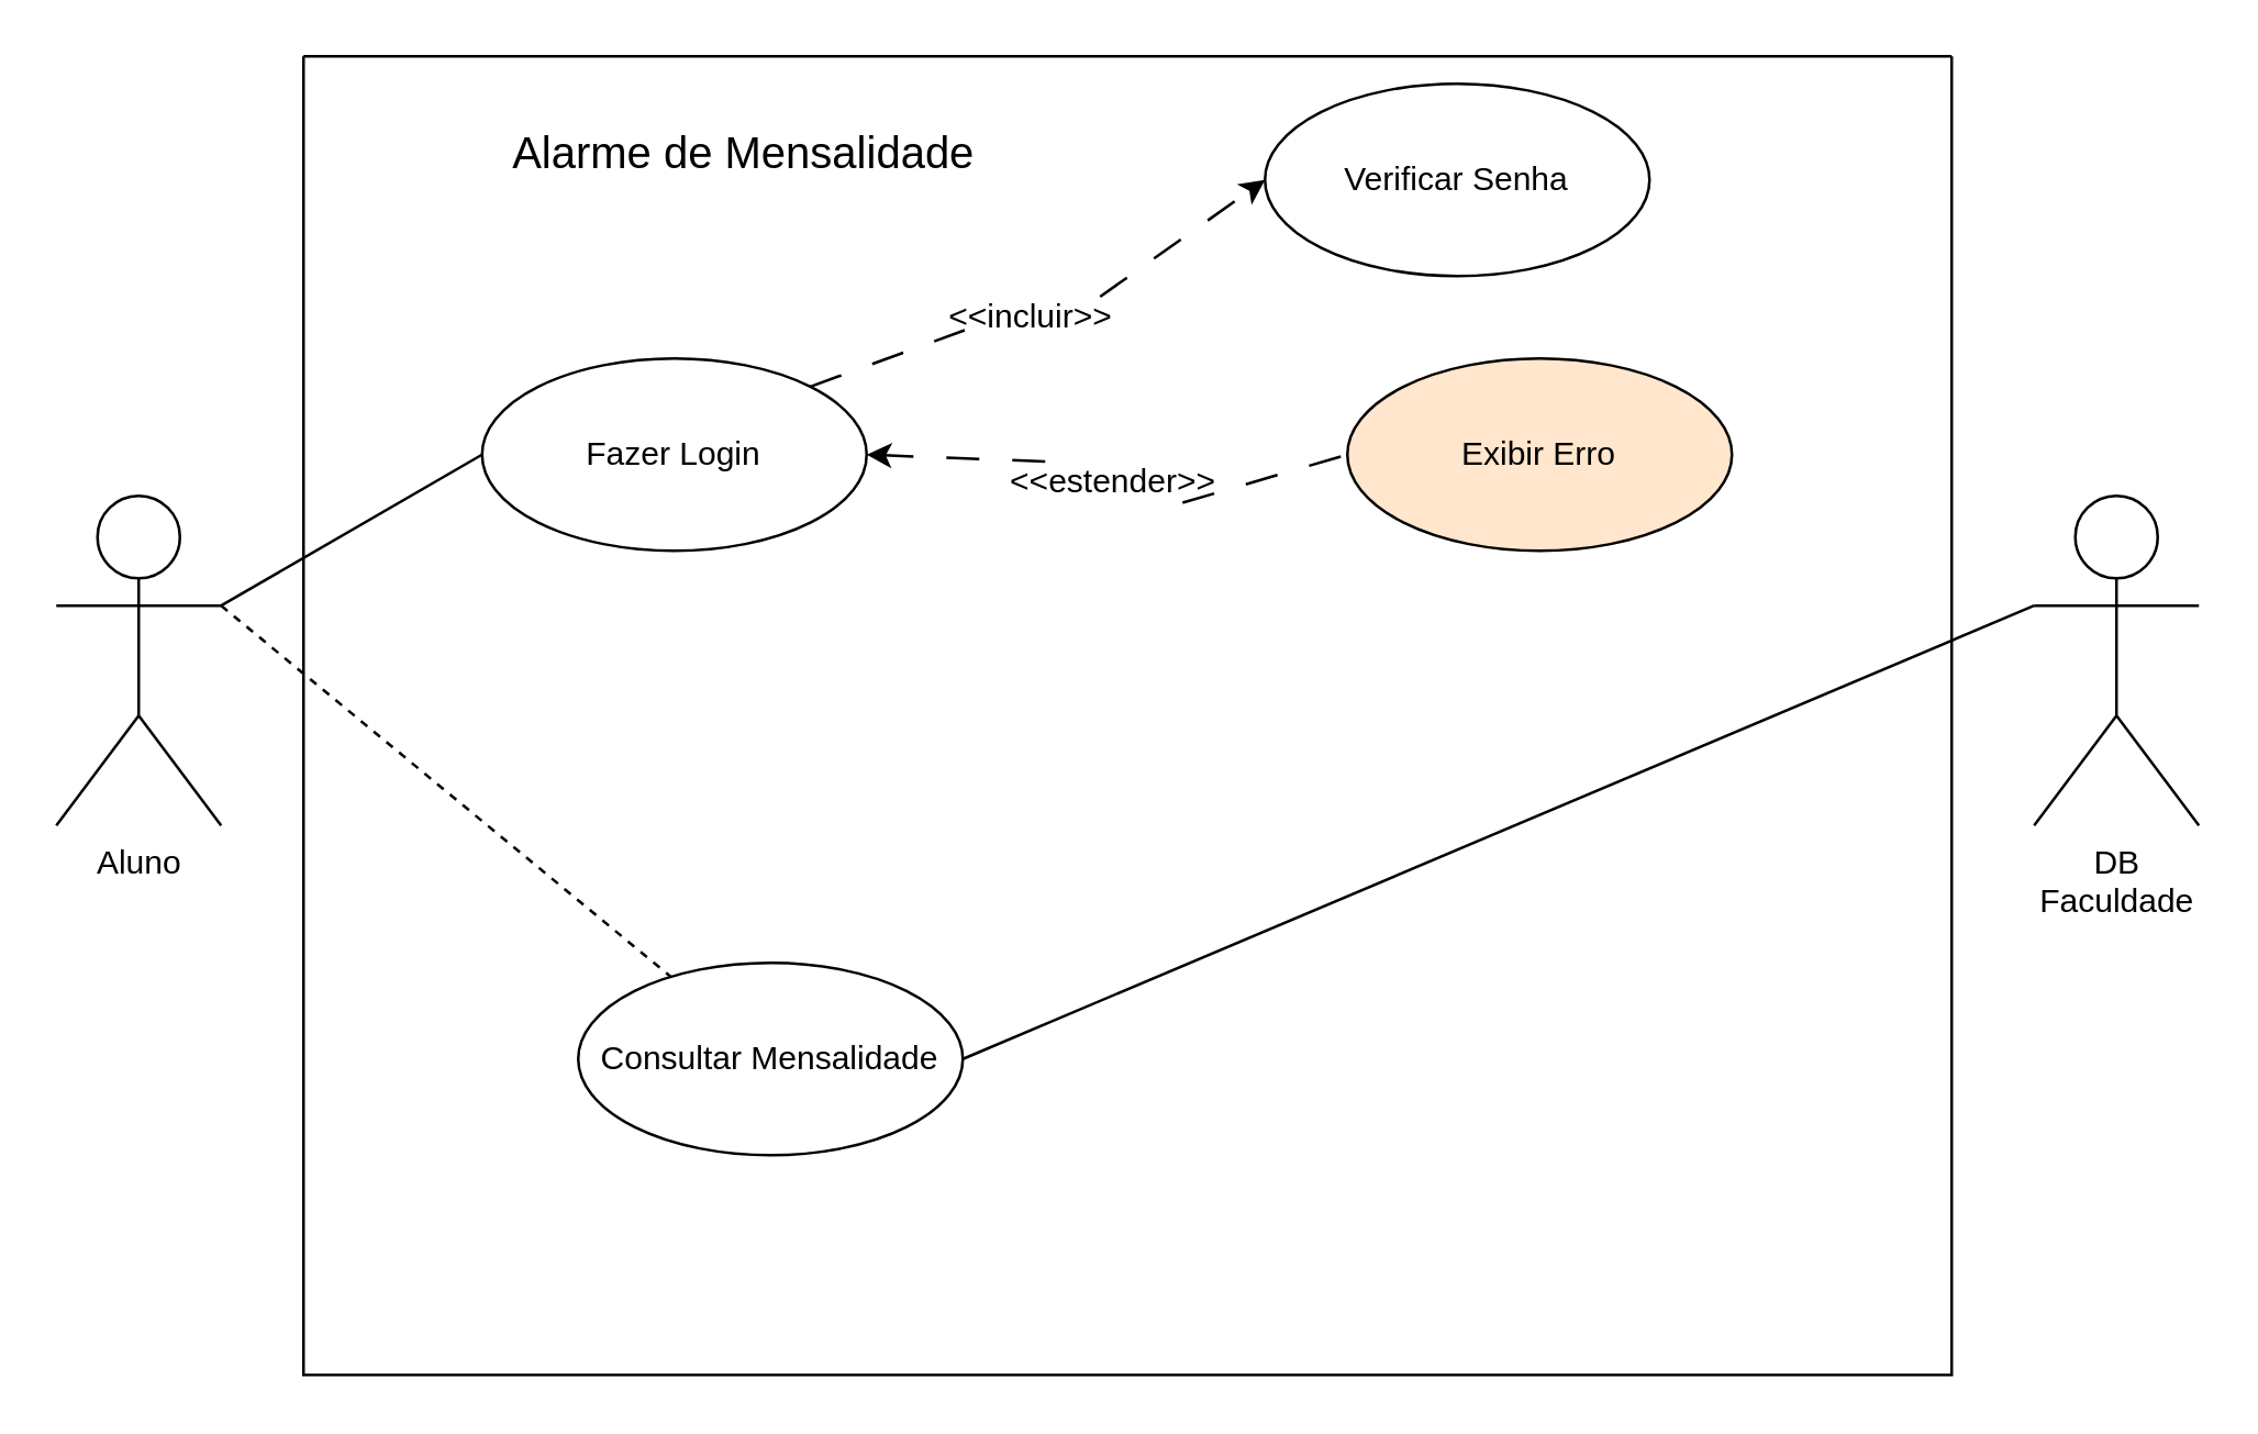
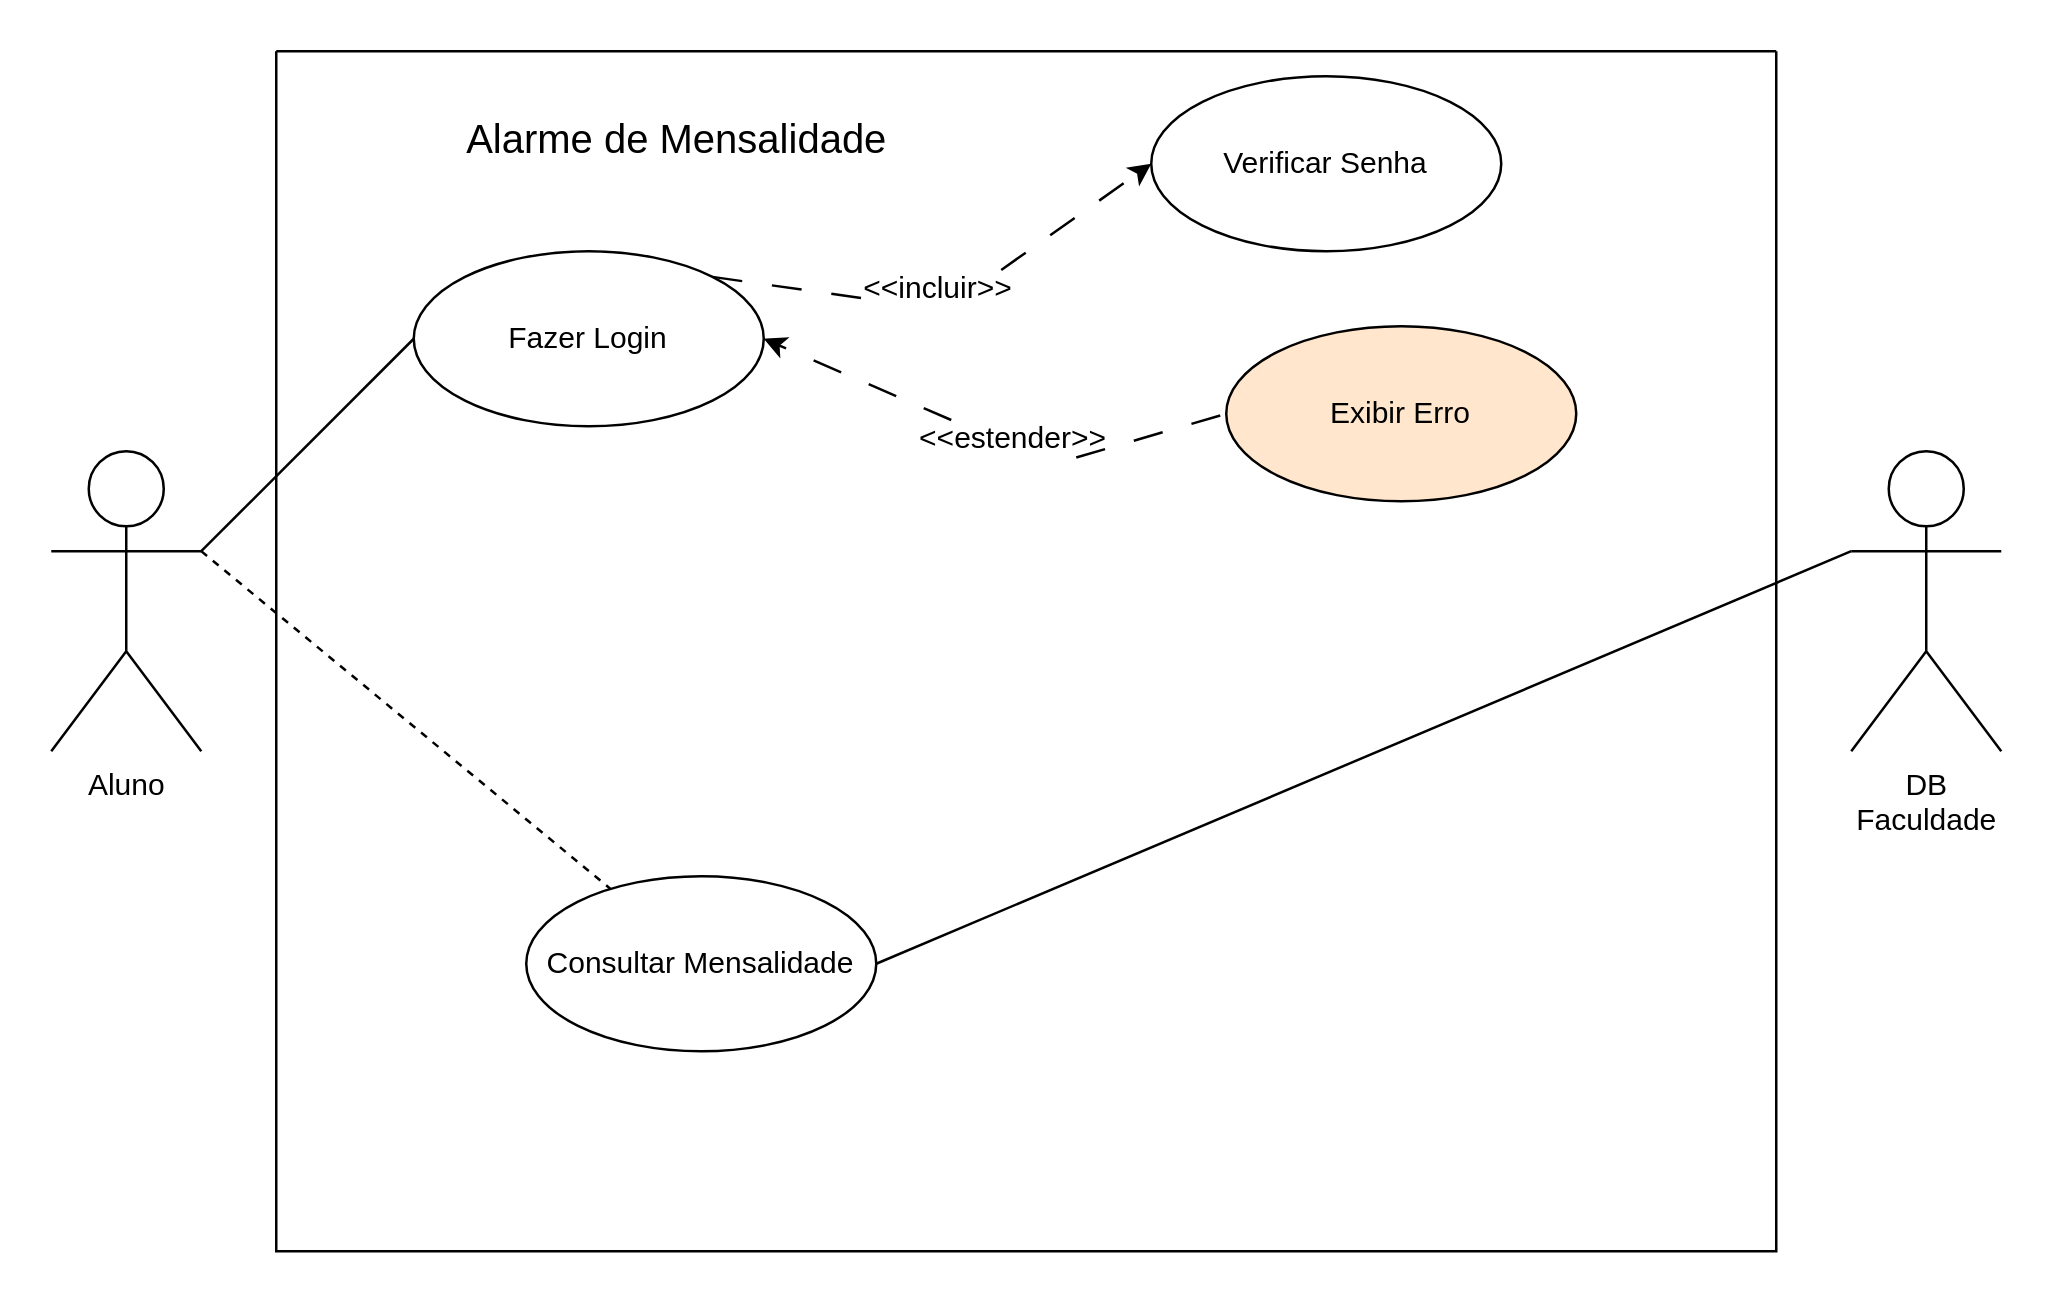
  <mxCell id="0" />
  <mxCell id="1" parent="0" />
  <mxCell id="2" value="" style="swimlane;startSize=0;fontSize=16;" parent="1" vertex="1"><mxGeometry x="110" y="20" width="600" height="480" as="geometry"><mxRectangle x="180" y="30" width="50" height="40" as="alternateBounds" /></mxGeometry></mxCell>
  <mxCell id="3" value="Alarme de Mensalidade" style="text;html=1;align=center;verticalAlign=middle;resizable=0;points=[];autosize=1;strokeColor=none;fillColor=none;fontSize=16;" parent="2" vertex="1"><mxGeometry x="65" y="20" width="190" height="30" as="geometry" /></mxCell>
- <mxCell id="4" value="Fazer Login" style="ellipse;whiteSpace=wrap;html=1;" parent="2" vertex="1"><mxGeometry x="65" y="110" width="140" height="70" as="geometry" /></mxCell>
+ <mxCell id="4" value="Fazer Login" style="ellipse;whiteSpace=wrap;html=1;" parent="2" vertex="1"><mxGeometry x="55" y="80" width="140" height="70" as="geometry" /></mxCell>
  <mxCell id="5" value="Consultar Mensalidade" style="ellipse;whiteSpace=wrap;html=1;" parent="2" vertex="1"><mxGeometry x="100" y="330" width="140" height="70" as="geometry" /></mxCell>
  <mxCell id="6" value="Verificar Senha" style="ellipse;whiteSpace=wrap;html=1;" parent="2" vertex="1"><mxGeometry x="350" y="10" width="140" height="70" as="geometry" /></mxCell>
  <mxCell id="7" value="Exibir Erro" style="ellipse;whiteSpace=wrap;html=1;fillColor=#ffe6cc;" parent="2" vertex="1"><mxGeometry x="380" y="110" width="140" height="70" as="geometry" /></mxCell>
  <mxCell id="8" style="rounded=0;orthogonalLoop=1;jettySize=auto;html=1;exitX=1;exitY=0.25;exitDx=0;exitDy=0;entryX=0;entryY=0.5;entryDx=0;entryDy=0;dashed=1;dashPattern=12 12;" parent="2" source="9" target="6" edge="1"><mxGeometry relative="1" as="geometry" /></mxCell>
  <mxCell id="9" value="&amp;lt;&amp;lt;incluir&amp;gt;&amp;gt;" style="text;html=1;strokeColor=none;fillColor=none;align=center;verticalAlign=middle;whiteSpace=wrap;rounded=0;" parent="2" vertex="1"><mxGeometry x="240" y="80" width="50" height="30" as="geometry" /></mxCell>
  <mxCell id="10" value="" style="rounded=0;orthogonalLoop=1;jettySize=auto;html=1;exitX=1;exitY=0;exitDx=0;exitDy=0;entryX=0.014;entryY=0.657;entryDx=0;entryDy=0;entryPerimeter=0;endArrow=none;endFill=0;dashed=1;dashPattern=12 12;" parent="2" source="4" target="9" edge="1"><mxGeometry relative="1" as="geometry"><mxPoint x="454" y="120" as="sourcePoint" /><mxPoint x="512" y="106" as="targetPoint" /></mxGeometry></mxCell>
  <mxCell id="11" style="rounded=0;orthogonalLoop=1;jettySize=auto;html=1;exitX=0;exitY=0.25;exitDx=0;exitDy=0;entryX=1;entryY=0.5;entryDx=0;entryDy=0;dashed=1;dashPattern=12 12;" parent="2" source="13" target="4" edge="1"><mxGeometry relative="1" as="geometry" /></mxCell>
  <mxCell id="12" style="rounded=0;orthogonalLoop=1;jettySize=auto;html=1;exitX=1;exitY=0.75;exitDx=0;exitDy=0;entryX=0;entryY=0.5;entryDx=0;entryDy=0;endArrow=none;endFill=0;dashed=1;dashPattern=12 12;" parent="2" source="13" target="7" edge="1"><mxGeometry relative="1" as="geometry" /></mxCell>
  <mxCell id="13" value="&amp;lt;&amp;lt;estender&amp;gt;&amp;gt;" style="text;html=1;strokeColor=none;fillColor=none;align=center;verticalAlign=middle;whiteSpace=wrap;rounded=0;" parent="2" vertex="1"><mxGeometry x="270" y="140" width="50" height="30" as="geometry" /></mxCell>
  <mxCell id="14" style="rounded=0;orthogonalLoop=1;jettySize=auto;html=1;exitX=1;exitY=0.333;exitDx=0;exitDy=0;exitPerimeter=0;entryX=0;entryY=0.5;entryDx=0;entryDy=0;endArrow=none;endFill=0;" parent="1" source="16" target="4" edge="1"><mxGeometry relative="1" as="geometry" /></mxCell>
  <mxCell id="15" style="rounded=0;orthogonalLoop=1;jettySize=auto;html=1;exitX=1;exitY=0.333;exitDx=0;exitDy=0;exitPerimeter=0;endArrow=none;endFill=0;dashed=1;" parent="1" source="16" target="5" edge="1"><mxGeometry relative="1" as="geometry" /></mxCell>
  <mxCell id="16" value="Aluno" style="shape=umlActor;verticalLabelPosition=bottom;verticalAlign=top;html=1;outlineConnect=0;" parent="1" vertex="1"><mxGeometry x="20" y="180" width="60" height="120" as="geometry" /></mxCell>
  <mxCell id="17" style="rounded=0;orthogonalLoop=1;jettySize=auto;html=1;exitX=0;exitY=0.333;exitDx=0;exitDy=0;exitPerimeter=0;entryX=1;entryY=0.5;entryDx=0;entryDy=0;endArrow=none;endFill=0;" parent="1" source="18" target="5" edge="1"><mxGeometry relative="1" as="geometry" /></mxCell>
  <mxCell id="18" value="DB &lt;br&gt;Faculdade" style="shape=umlActor;verticalLabelPosition=bottom;verticalAlign=top;html=1;outlineConnect=0;" parent="1" vertex="1"><mxGeometry x="740" y="180" width="60" height="120" as="geometry" /></mxCell>
  <mxCell id="19" style="edgeStyle=orthogonalEdgeStyle;rounded=0;orthogonalLoop=1;jettySize=auto;html=1;exitX=0.5;exitY=1;exitDx=0;exitDy=0;" parent="1" source="2" target="2" edge="1"><mxGeometry relative="1" as="geometry" /></mxCell>
